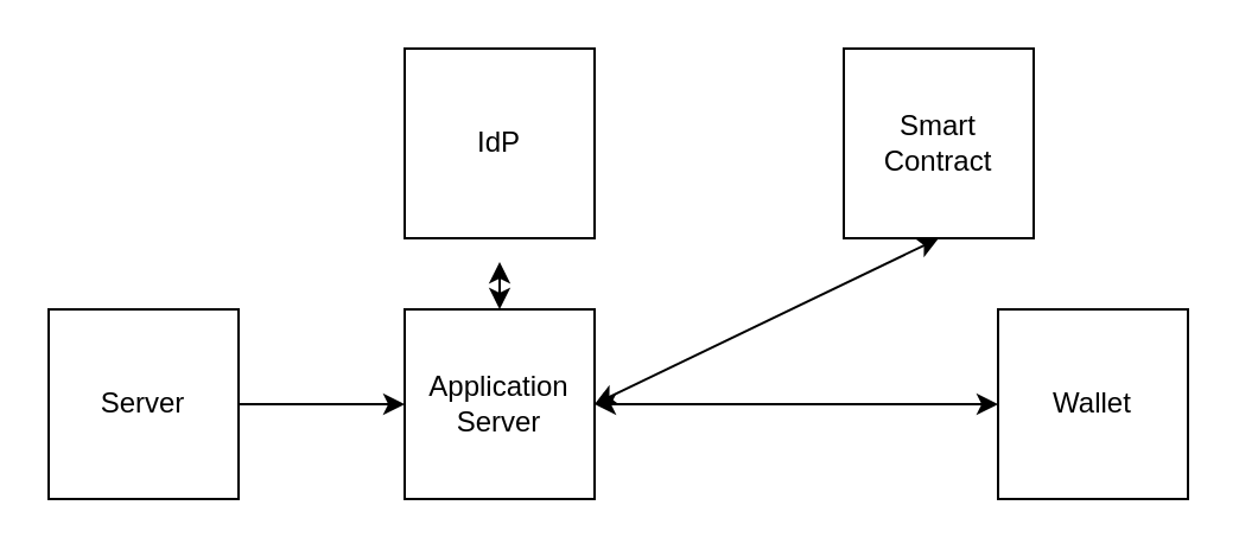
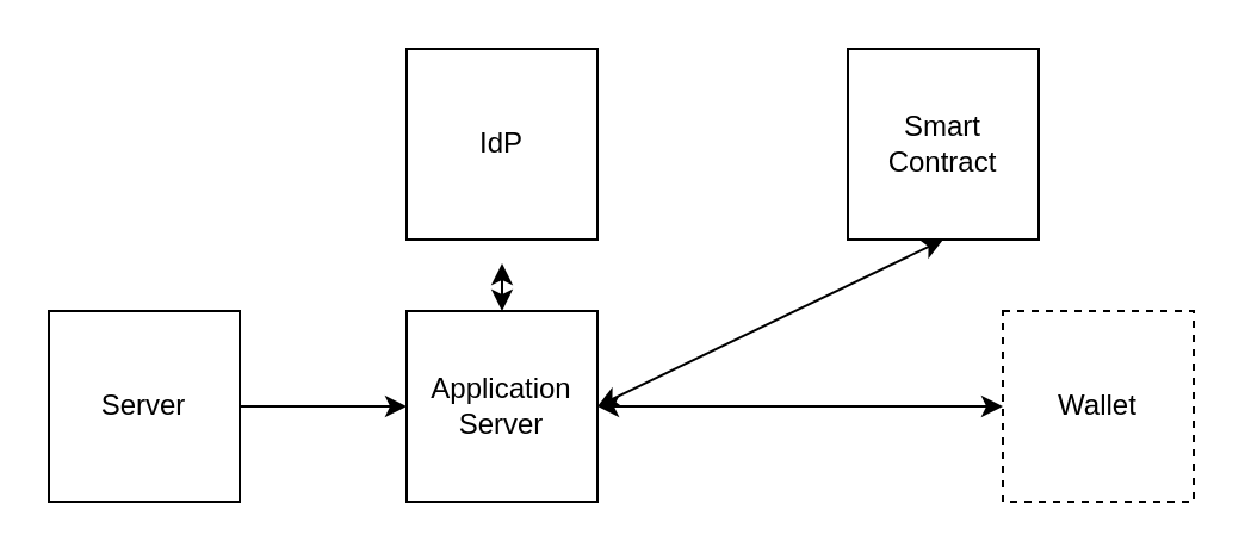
  <mxCell id="0" />
  <mxCell id="1" parent="0" />
  <mxCell id="2" value="IdP" style="whiteSpace=wrap;html=1;aspect=fixed;" vertex="1" parent="1"><mxGeometry x="170" y="20" width="80" height="80" as="geometry" /></mxCell>
  <mxCell id="3" value="Application Server" style="whiteSpace=wrap;html=1;aspect=fixed;" vertex="1" parent="1"><mxGeometry x="170" y="130" width="80" height="80" as="geometry" /></mxCell>
  <mxCell id="4" style="edgeStyle=none;html=1;entryX=0;entryY=0.5;entryDx=0;entryDy=0;" edge="1" parent="1" source="5" target="3"><mxGeometry relative="1" as="geometry" /></mxCell>
  <mxCell id="5" value="Server" style="whiteSpace=wrap;html=1;aspect=fixed;" vertex="1" parent="1"><mxGeometry x="20" y="130" width="80" height="80" as="geometry" /></mxCell>
  <mxCell id="6" value="Smart Contract" style="whiteSpace=wrap;html=1;aspect=fixed;" vertex="1" parent="1"><mxGeometry x="355" y="20" width="80" height="80" as="geometry" /></mxCell>
- <mxCell id="7" value="Wallet" style="whiteSpace=wrap;html=1;aspect=fixed;" vertex="1" parent="1"><mxGeometry x="420" y="130" width="80" height="80" as="geometry" /></mxCell>
+ <mxCell id="7" value="Wallet" style="whiteSpace=wrap;html=1;aspect=fixed;dashed=1;" vertex="1" parent="1"><mxGeometry x="420" y="130" width="80" height="80" as="geometry" /></mxCell>
  <mxCell id="8" value="" style="endArrow=classic;startArrow=classic;html=1;exitX=0.5;exitY=0;exitDx=0;exitDy=0;" edge="1" parent="1" source="3"><mxGeometry width="50" height="50" relative="1" as="geometry"><mxPoint x="300" y="180" as="sourcePoint" /><mxPoint x="210" y="110" as="targetPoint" /></mxGeometry></mxCell>
  <mxCell id="9" value="" style="endArrow=classic;startArrow=classic;html=1;exitX=1;exitY=0.5;exitDx=0;exitDy=0;entryX=0.5;entryY=1;entryDx=0;entryDy=0;" edge="1" parent="1" source="3" target="6"><mxGeometry width="50" height="50" relative="1" as="geometry"><mxPoint x="300" y="180" as="sourcePoint" /><mxPoint x="350" y="130" as="targetPoint" /></mxGeometry></mxCell>
  <mxCell id="10" value="" style="endArrow=classic;startArrow=classic;html=1;entryX=0;entryY=0.5;entryDx=0;entryDy=0;exitX=1;exitY=0.5;exitDx=0;exitDy=0;" edge="1" parent="1" source="3" target="7"><mxGeometry width="50" height="50" relative="1" as="geometry"><mxPoint x="300" y="180" as="sourcePoint" /><mxPoint x="350" y="130" as="targetPoint" /></mxGeometry></mxCell>
